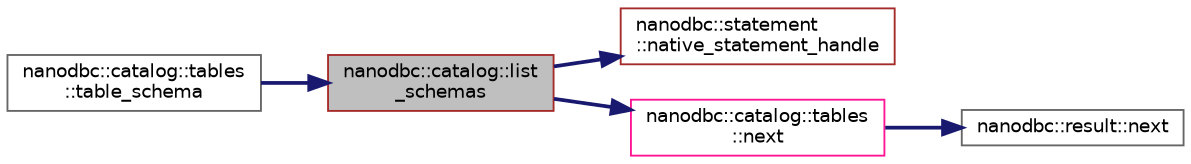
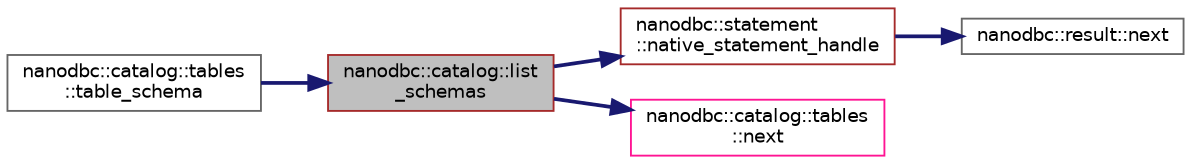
  digraph {
    rankdir=LR
    node [color=brown fillcolor=white fontname=Helvetica fontsize=10 shape=record style=filled]
    edge [color=midnightblue fontname=Helvetica fontsize=10 labelfontname=Helvetica labelfontsize=10 style=bold]
    n1 [fillcolor=grey75 fontcolor=black height=0.2 label="nanodbc::catalog::list\l_schemas" width=0.4]
    n2 [height=0.2 label="nanodbc::statement\l::native_statement_handle" width=0.4]
    n3 [color=deeppink height=0.2 label="nanodbc::catalog::tables\l::next" width=0.4]
    n4 [color=gray40 height=0.2 label="nanodbc::result::next" width=0.4]
    n5 [color=gray40 height=0.2 label="nanodbc::catalog::tables\l::table_schema" width=0.4]
    n1 -> n2
    n1 -> n3
-   n3 -> n4
+   n2 -> n4
    n5 -> n1
  }
